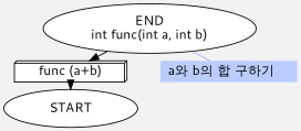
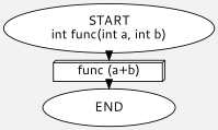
  digraph {
    bgcolor="#F2F2F2"
    compound=true
    fontname="Meiryo UI"
    nodesep=0.5
    rank=same
    ranksep=0.03
    style=invis
    node [color="#000000" fillcolor="#FFFFFF" fontname="Meiryo UI" shape=ellipse style="solid,filled"]
    edge [arrowhead=normal color="#000000" fontname="Meiryo UI"]
-   n1 [height=0.571428571428571 label="END\nint func(int a, int b)" width=3.18571428571429]
+   n1 [height=0.571428571428571 label="START\nint func(int a, int b)" width=3.18571428571429]
    n2 [height=0.285714285714286 label="func (a+b)" shape=box3d width=1.68571428571429]
-   n3 [fillcolor="#BBCCFF" height=0.214285714285714 label="a와 b의 합 구하기\l" shape=none width=2.03714285714286]
-   n4 [height=0.571428571428571 label=START width=2]
+   n4 [height=0.571428571428571 label=END width=2]
    n1 -> n2
-   n1 -> n3 [arrowhead=none color="#AAAAFF"]
    n2 -> n4
  }
